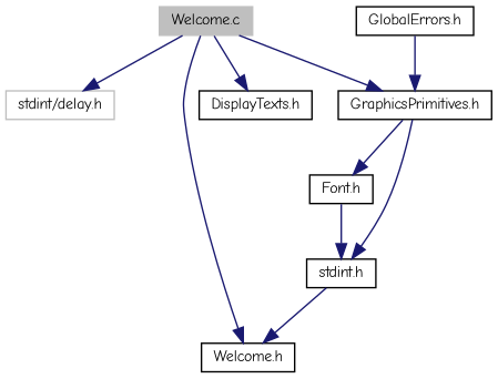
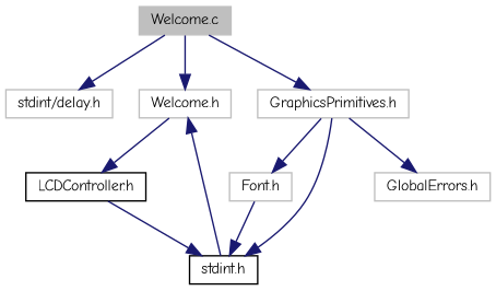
  digraph {
    fontname="Comic Neue"
    node [color=black fillcolor=white fontname="Comic Neue" fontsize=10 shape=record style=filled]
    edge [color=midnightblue fontname="Comic Neue" fontsize=10 labelfontname=TimesNewRoman labelfontsize=10 style=solid]
    n1 [color=grey75 fillcolor=grey75 fontcolor=black height=0.2 label="Welcome.c" width=0.4]
    n2 [color=grey75 height=0.2 label="stdint/delay.h" width=0.4]
-   n3 [height=0.2 label="Welcome.h" width=0.4]
-   n4 [height=0.2 label="GraphicsPrimitives.h" width=0.4]
-   n5 [height=0.2 label="DisplayTexts.h" width=0.4]
-   n7 [height=0.2 label="Font.h" width=0.4]
+   n3 [color=grey75 height=0.2 label="Welcome.h" width=0.4]
+   n4 [color=grey75 height=0.2 label="GraphicsPrimitives.h" width=0.4]
+   n6 [height=0.2 label="LCDController.h" width=0.4]
+   n7 [color=grey75 height=0.2 label="Font.h" width=0.4]
    n8 [height=0.2 label="stdint.h" width=0.4]
-   n9 [height=0.2 label="GlobalErrors.h" width=0.4]
+   n9 [color=grey75 height=0.2 label="GlobalErrors.h" width=0.4]
    n1 -> n2
    n1 -> n3
    n1 -> n4
-   n1 -> n5
+   n3 -> n6
    n4 -> n7
    n4 -> n8
-   n9 -> n4
+   n4 -> n9
+   n6 -> n8
    n7 -> n8
    n8 -> n3
  }
